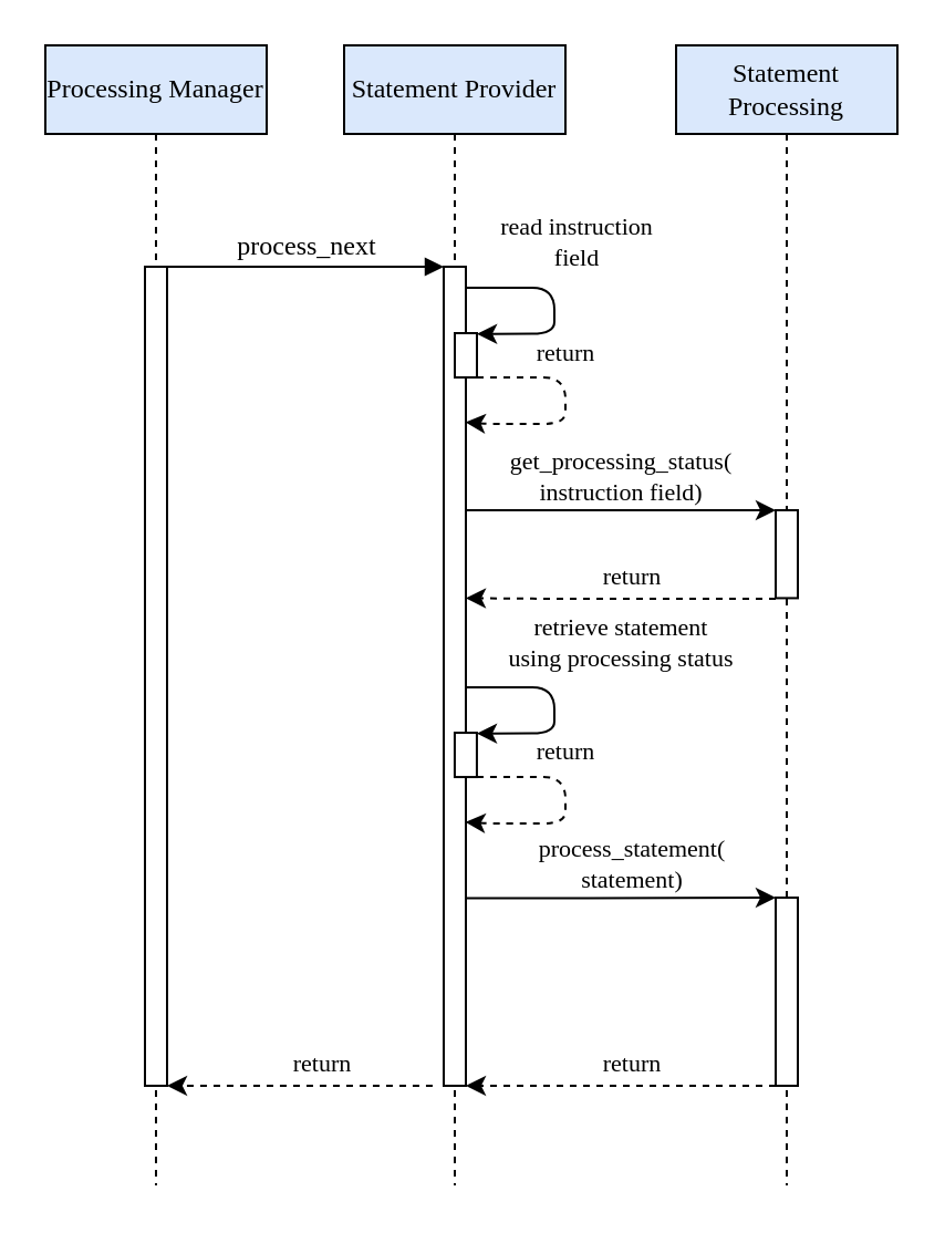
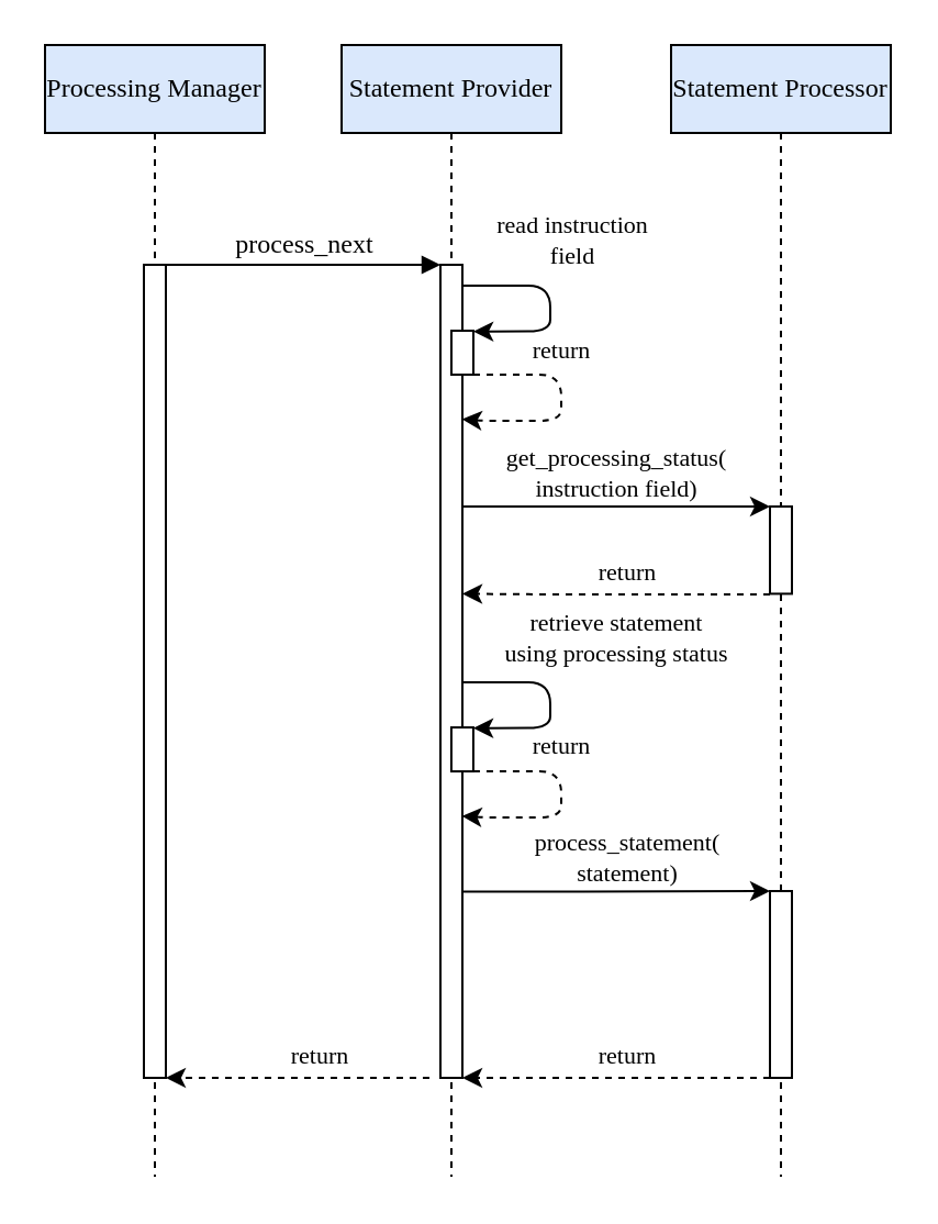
  <mxCell id="0" />
  <mxCell id="1" parent="0" />
- <mxCell id="2" value="Statement Processing" style="shape=umlLifeline;perimeter=lifelinePerimeter;whiteSpace=wrap;html=1;container=1;collapsible=0;recursiveResize=0;outlineConnect=0;rounded=0;shadow=0;comic=0;labelBackgroundColor=none;strokeWidth=1;fontFamily=Verdana;fontSize=12;align=center;fillColor=#dae8fc;strokeColor=#000000;" parent="1" vertex="1"><mxGeometry x="305" y="20" width="100" height="515" as="geometry" /></mxCell>
+ <mxCell id="2" value="Statement Processor" style="shape=umlLifeline;perimeter=lifelinePerimeter;whiteSpace=wrap;html=1;container=1;collapsible=0;recursiveResize=0;outlineConnect=0;rounded=0;shadow=0;comic=0;labelBackgroundColor=none;strokeWidth=1;fontFamily=Verdana;fontSize=12;align=center;fillColor=#dae8fc;strokeColor=#000000;" parent="1" vertex="1"><mxGeometry x="305" y="20" width="100" height="515" as="geometry" /></mxCell>
  <mxCell id="3" value="" style="html=1;points=[];perimeter=orthogonalPerimeter;rounded=0;shadow=0;comic=0;labelBackgroundColor=none;strokeWidth=1;fontFamily=Verdana;fontSize=12;align=center;" parent="2" vertex="1"><mxGeometry x="45" y="210" width="10" height="39.71" as="geometry" /></mxCell>
  <mxCell id="4" value="Statement Provider" style="shape=umlLifeline;perimeter=lifelinePerimeter;whiteSpace=wrap;html=1;container=1;collapsible=0;recursiveResize=0;outlineConnect=0;rounded=0;shadow=0;comic=0;labelBackgroundColor=none;strokeWidth=1;fontFamily=Verdana;fontSize=12;align=center;fillColor=#dae8fc;strokeColor=#000000;" parent="1" vertex="1"><mxGeometry x="155" y="20" width="100" height="515" as="geometry" /></mxCell>
  <mxCell id="5" value="" style="html=1;points=[];perimeter=orthogonalPerimeter;rounded=0;shadow=0;comic=0;labelBackgroundColor=none;strokeWidth=1;fontFamily=Verdana;fontSize=12;align=center;" parent="4" vertex="1"><mxGeometry x="45" y="100" width="10" height="370" as="geometry" /></mxCell>
  <mxCell id="6" value="" style="html=1;points=[];perimeter=orthogonalPerimeter;rounded=0;shadow=0;comic=0;labelBackgroundColor=none;strokeWidth=1;fontFamily=Verdana;fontSize=12;align=center;" parent="4" vertex="1"><mxGeometry x="50" y="130" width="10" height="20" as="geometry" /></mxCell>
  <mxCell id="7" value="process_next" style="html=1;verticalAlign=bottom;endArrow=block;labelBackgroundColor=none;fontFamily=Verdana;fontSize=12;edgeStyle=elbowEdgeStyle;elbow=vertical;" parent="1" edge="1"><mxGeometry relative="1" as="geometry"><mxPoint x="75" y="120" as="sourcePoint" /><mxPoint x="200" y="120" as="targetPoint" /><Array as="points"><mxPoint x="155" y="120" /><mxPoint x="145" y="140" /><mxPoint x="125" y="140" /></Array></mxGeometry></mxCell>
  <mxCell id="8" value="Processing Manager" style="shape=umlLifeline;perimeter=lifelinePerimeter;whiteSpace=wrap;html=1;container=1;collapsible=0;recursiveResize=0;outlineConnect=0;rounded=0;shadow=0;comic=0;labelBackgroundColor=none;strokeWidth=1;fontFamily=Verdana;fontSize=12;align=center;fillColor=#dae8fc;strokeColor=#000000;" parent="1" vertex="1"><mxGeometry x="20" y="20" width="100" height="515" as="geometry" /></mxCell>
  <mxCell id="9" value="" style="html=1;points=[];perimeter=orthogonalPerimeter;rounded=0;shadow=0;comic=0;labelBackgroundColor=none;strokeWidth=1;fontFamily=Verdana;fontSize=12;align=center;" parent="8" vertex="1"><mxGeometry x="45" y="100" width="10" height="370" as="geometry" /></mxCell>
  <mxCell id="10" value="read instruction &lt;br&gt;field" style="edgeStyle=orthogonalEdgeStyle;rounded=1;orthogonalLoop=1;jettySize=auto;html=1;fontFamily=Verdana;entryX=1.005;entryY=0.016;entryDx=0;entryDy=0;entryPerimeter=0;" parent="1" target="6" edge="1"><mxGeometry x="-0.164" y="22" relative="1" as="geometry"><mxPoint x="215" y="160.47" as="targetPoint" /><Array as="points"><mxPoint x="250" y="130" /><mxPoint x="250" y="150" /><mxPoint x="215" y="150" /></Array><mxPoint x="-12" y="-20" as="offset" /><mxPoint x="210" y="129.47" as="sourcePoint" /></mxGeometry></mxCell>
  <mxCell id="11" value="get_processing_status(&lt;br&gt;instruction field)" style="edgeStyle=orthogonalEdgeStyle;rounded=1;orthogonalLoop=1;jettySize=auto;html=1;fontFamily=Verdana;" parent="1" edge="1"><mxGeometry y="15" relative="1" as="geometry"><mxPoint x="350" y="230" as="targetPoint" /><Array as="points"><mxPoint x="255" y="230.01" /><mxPoint x="255" y="230.01" /></Array><mxPoint as="offset" /><mxPoint x="210" y="230.01" as="sourcePoint" /></mxGeometry></mxCell>
  <mxCell id="12" value="return" style="edgeStyle=orthogonalEdgeStyle;rounded=1;orthogonalLoop=1;jettySize=auto;html=1;dashed=1;fontFamily=Verdana;fontColor=#000000;" parent="1" edge="1"><mxGeometry x="0.5" y="-41" relative="1" as="geometry"><mxPoint x="210" y="269.71" as="targetPoint" /><Array as="points"><mxPoint x="249.98" y="269.71" /><mxPoint x="249.98" y="269.71" /></Array><mxPoint x="350" y="270" as="sourcePoint" /><mxPoint x="40" y="31" as="offset" /></mxGeometry></mxCell>
  <mxCell id="13" value="" style="html=1;points=[];perimeter=orthogonalPerimeter;rounded=0;shadow=0;comic=0;labelBackgroundColor=none;strokeWidth=1;fontFamily=Verdana;fontSize=12;align=center;" parent="1" vertex="1"><mxGeometry x="350" y="405" width="10" height="85" as="geometry" /></mxCell>
  <mxCell id="14" value="process_statement(&lt;br&gt;statement)" style="edgeStyle=orthogonalEdgeStyle;rounded=1;orthogonalLoop=1;jettySize=auto;html=1;fontFamily=Verdana;" parent="1" edge="1"><mxGeometry x="0.072" y="15" relative="1" as="geometry"><mxPoint x="350" y="405" as="targetPoint" /><Array as="points"><mxPoint x="255" y="405.3" /><mxPoint x="255" y="405.3" /></Array><mxPoint as="offset" /><mxPoint x="210" y="405.3" as="sourcePoint" /></mxGeometry></mxCell>
  <mxCell id="15" value="return" style="edgeStyle=orthogonalEdgeStyle;rounded=1;orthogonalLoop=1;jettySize=auto;html=1;dashed=1;fontFamily=Verdana;fontColor=#000000;" parent="1" edge="1"><mxGeometry x="0.5" y="-41" relative="1" as="geometry"><mxPoint x="210" y="490" as="targetPoint" /><Array as="points"><mxPoint x="249.98" y="490" /><mxPoint x="249.98" y="490" /></Array><mxPoint x="350" y="490" as="sourcePoint" /><mxPoint x="40" y="31" as="offset" /></mxGeometry></mxCell>
  <mxCell id="16" value="return" style="edgeStyle=orthogonalEdgeStyle;rounded=1;orthogonalLoop=1;jettySize=auto;html=1;dashed=1;fontFamily=Verdana;fontColor=#000000;" parent="1" edge="1"><mxGeometry x="0.5" y="-41" relative="1" as="geometry"><mxPoint x="75" y="490" as="targetPoint" /><Array as="points"><mxPoint x="74.98" y="490" /><mxPoint x="74.98" y="490" /></Array><mxPoint x="194.98" y="490" as="sourcePoint" /><mxPoint x="40" y="31" as="offset" /></mxGeometry></mxCell>
  <mxCell id="17" value="return" style="edgeStyle=orthogonalEdgeStyle;rounded=1;orthogonalLoop=1;jettySize=auto;html=1;fontFamily=Verdana;entryX=0.981;entryY=0.19;entryDx=0;entryDy=0;entryPerimeter=0;dashed=1;" parent="1" target="5" edge="1"><mxGeometry x="-0.165" y="15" relative="1" as="geometry"><mxPoint x="220.05" y="190.85" as="targetPoint" /><Array as="points"><mxPoint x="255" y="170" /><mxPoint x="255" y="191" /><mxPoint x="220" y="191" /></Array><mxPoint x="-15" y="-15" as="offset" /><mxPoint x="215" y="170" as="sourcePoint" /></mxGeometry></mxCell>
  <mxCell id="18" value="" style="html=1;points=[];perimeter=orthogonalPerimeter;rounded=0;shadow=0;comic=0;labelBackgroundColor=none;strokeWidth=1;fontFamily=Verdana;fontSize=12;align=center;" parent="1" vertex="1"><mxGeometry x="204.97" y="330.53" width="10" height="20" as="geometry" /></mxCell>
  <mxCell id="19" value="retrieve statement &lt;br&gt;using processing status" style="edgeStyle=orthogonalEdgeStyle;rounded=1;orthogonalLoop=1;jettySize=auto;html=1;fontFamily=Verdana;entryX=1.005;entryY=0.016;entryDx=0;entryDy=0;entryPerimeter=0;" parent="1" target="18" edge="1"><mxGeometry x="-0.165" y="36" relative="1" as="geometry"><mxPoint x="214.97" y="341" as="targetPoint" /><Array as="points"><mxPoint x="249.97" y="310.53" /><mxPoint x="249.97" y="330.53" /><mxPoint x="214.97" y="330.53" /></Array><mxPoint x="-6" y="-20" as="offset" /><mxPoint x="209.97" y="310" as="sourcePoint" /></mxGeometry></mxCell>
  <mxCell id="20" value="return" style="edgeStyle=orthogonalEdgeStyle;rounded=1;orthogonalLoop=1;jettySize=auto;html=1;fontFamily=Verdana;entryX=0.981;entryY=0.19;entryDx=0;entryDy=0;entryPerimeter=0;dashed=1;" parent="1" edge="1"><mxGeometry x="-0.165" y="15" relative="1" as="geometry"><mxPoint x="209.78" y="370.83" as="targetPoint" /><Array as="points"><mxPoint x="254.97" y="350.53" /><mxPoint x="254.97" y="371.53" /><mxPoint x="219.97" y="371.53" /></Array><mxPoint x="-15" y="-15" as="offset" /><mxPoint x="214.97" y="350.53" as="sourcePoint" /></mxGeometry></mxCell>
